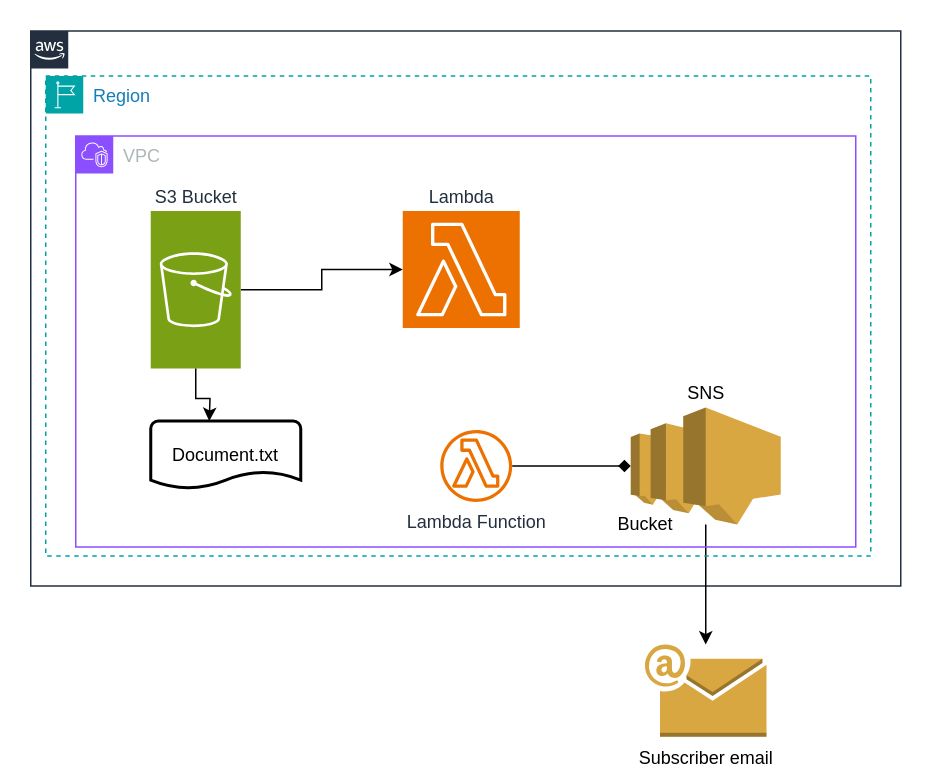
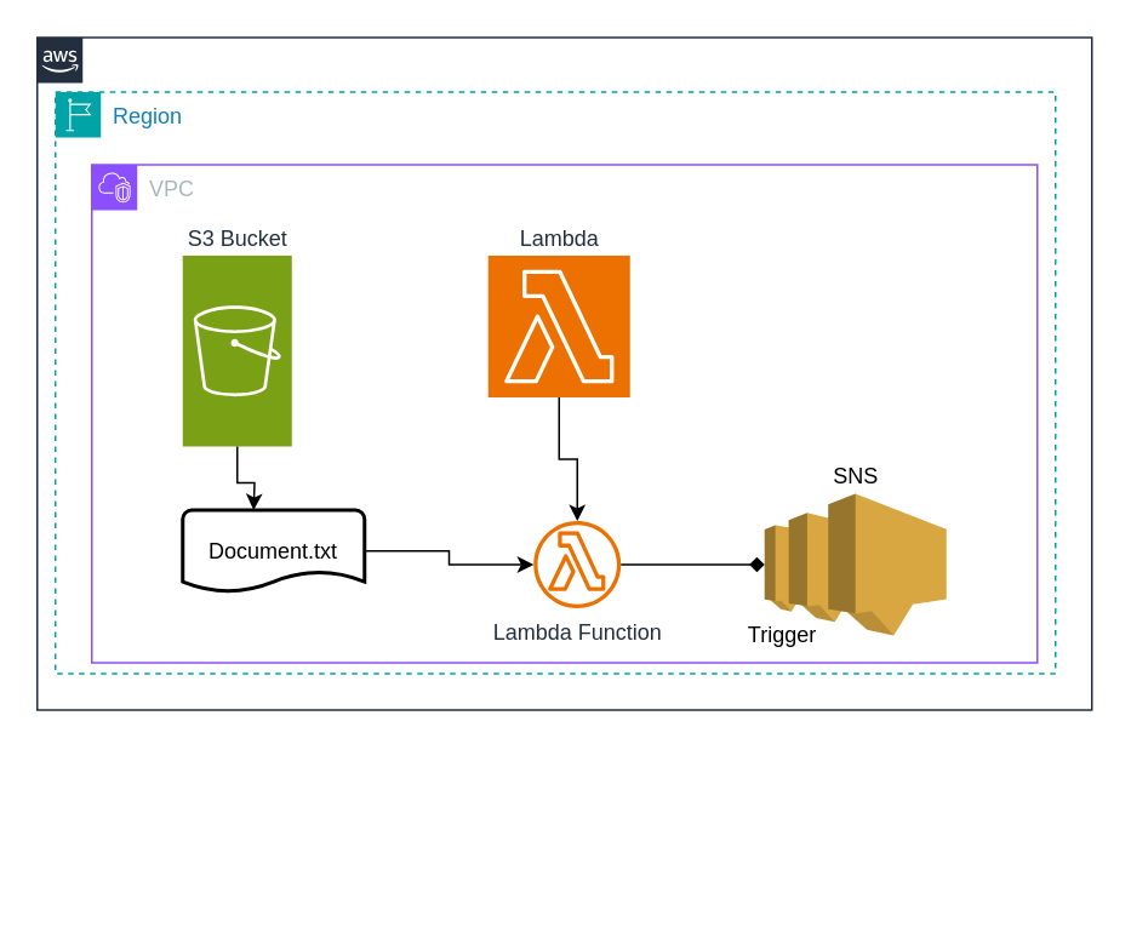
  <mxCell id="0" />
  <mxCell id="1" parent="0" />
  <mxCell id="2" value="" style="points=[[0,0],[0.25,0],[0.5,0],[0.75,0],[1,0],[1,0.25],[1,0.5],[1,0.75],[1,1],[0.75,1],[0.5,1],[0.25,1],[0,1],[0,0.75],[0,0.5],[0,0.25]];outlineConnect=0;gradientColor=none;html=1;whiteSpace=wrap;fontSize=12;fontStyle=0;container=1;pointerEvents=0;collapsible=0;recursiveResize=0;shape=mxgraph.aws4.group;grIcon=mxgraph.aws4.group_aws_cloud_alt;strokeColor=#232F3E;fillColor=none;verticalAlign=top;align=left;spacingLeft=30;fontColor=#232F3E;dashed=0;" vertex="1" parent="1"><mxGeometry x="20" y="20" width="580" height="370" as="geometry" /></mxCell>
- <mxCell id="3" value="Subscriber email" style="outlineConnect=0;dashed=0;verticalLabelPosition=bottom;verticalAlign=top;align=center;html=1;shape=mxgraph.aws3.email;fillColor=#D9A741;gradientColor=none;" vertex="1" parent="1"><mxGeometry x="429.5" y="429" width="81" height="61.5" as="geometry" /></mxCell>
- <mxCell id="4" value="" style="edgeStyle=orthogonalEdgeStyle;rounded=0;orthogonalLoop=1;jettySize=auto;html=1;" edge="1" parent="1" source="13" target="3"><mxGeometry relative="1" as="geometry" /></mxCell>
  <mxCell id="5" value="Region" style="points=[[0,0],[0.25,0],[0.5,0],[0.75,0],[1,0],[1,0.25],[1,0.5],[1,0.75],[1,1],[0.75,1],[0.5,1],[0.25,1],[0,1],[0,0.75],[0,0.5],[0,0.25]];outlineConnect=0;gradientColor=none;html=1;whiteSpace=wrap;fontSize=12;fontStyle=0;container=1;pointerEvents=0;collapsible=0;recursiveResize=0;shape=mxgraph.aws4.group;grIcon=mxgraph.aws4.group_region;strokeColor=#00A4A6;fillColor=none;verticalAlign=top;align=left;spacingLeft=30;fontColor=#147EBA;dashed=1;" vertex="1" parent="1"><mxGeometry x="30" y="50" width="550" height="320" as="geometry" /></mxCell>
  <mxCell id="6" value="VPC" style="points=[[0,0],[0.25,0],[0.5,0],[0.75,0],[1,0],[1,0.25],[1,0.5],[1,0.75],[1,1],[0.75,1],[0.5,1],[0.25,1],[0,1],[0,0.75],[0,0.5],[0,0.25]];outlineConnect=0;gradientColor=none;html=1;whiteSpace=wrap;fontSize=12;fontStyle=0;container=1;pointerEvents=0;collapsible=0;recursiveResize=0;shape=mxgraph.aws4.group;grIcon=mxgraph.aws4.group_vpc2;strokeColor=#8C4FFF;fillColor=none;verticalAlign=top;align=left;spacingLeft=30;fontColor=#AAB7B8;dashed=0;" vertex="1" parent="1"><mxGeometry x="50" y="90" width="520" height="274" as="geometry" /></mxCell>
- <mxCell id="7" value="" style="edgeStyle=orthogonalEdgeStyle;rounded=0;orthogonalLoop=1;jettySize=auto;html=1;" edge="1" parent="6" source="8" target="10"><mxGeometry relative="1" as="geometry" /></mxCell>
  <mxCell id="8" value="S3 Bucket" style="sketch=0;points=[[0,0,0],[0.25,0,0],[0.5,0,0],[0.75,0,0],[1,0,0],[0,1,0],[0.25,1,0],[0.5,1,0],[0.75,1,0],[1,1,0],[0,0.25,0],[0,0.5,0],[0,0.75,0],[1,0.25,0],[1,0.5,0],[1,0.75,0]];outlineConnect=0;fontColor=#232F3E;fillColor=#7AA116;strokeColor=#ffffff;dashed=0;verticalLabelPosition=top;verticalAlign=bottom;align=center;html=1;fontSize=12;fontStyle=0;aspect=fixed;shape=mxgraph.aws4.resourceIcon;resIcon=mxgraph.aws4.s3;labelPosition=center;" vertex="1" parent="6"><mxGeometry x="50" y="50" width="60" height="105" as="geometry" /></mxCell>
  <mxCell id="9" value="" style="edgeStyle=orthogonalEdgeStyle;rounded=0;orthogonalLoop=1;jettySize=auto;html=1;" edge="1" parent="6" source="8"><mxGeometry relative="1" as="geometry"><mxPoint x="89" y="190" as="targetPoint" /></mxGeometry></mxCell>
  <mxCell id="10" value="Lambda" style="sketch=0;points=[[0,0,0],[0.25,0,0],[0.5,0,0],[0.75,0,0],[1,0,0],[0,1,0],[0.25,1,0],[0.5,1,0],[0.75,1,0],[1,1,0],[0,0.25,0],[0,0.5,0],[0,0.75,0],[1,0.25,0],[1,0.5,0],[1,0.75,0]];outlineConnect=0;fontColor=#232F3E;fillColor=#ED7100;strokeColor=#ffffff;dashed=0;verticalLabelPosition=top;verticalAlign=bottom;align=center;html=1;fontSize=12;fontStyle=0;aspect=fixed;shape=mxgraph.aws4.resourceIcon;resIcon=mxgraph.aws4.lambda;labelPosition=center;" vertex="1" parent="6"><mxGeometry x="218" y="50" width="78" height="78" as="geometry" /></mxCell>
  <mxCell id="11" value="Lambda Function" style="sketch=0;outlineConnect=0;fontColor=#232F3E;gradientColor=none;fillColor=#ED7100;strokeColor=none;dashed=0;verticalLabelPosition=bottom;verticalAlign=top;align=center;html=1;fontSize=12;fontStyle=0;aspect=fixed;pointerEvents=1;shape=mxgraph.aws4.lambda_function;labelPosition=center;" vertex="1" parent="6"><mxGeometry x="243" y="196" width="48" height="48" as="geometry" /></mxCell>
+ <mxCell id="12" value="" style="edgeStyle=orthogonalEdgeStyle;rounded=0;orthogonalLoop=1;jettySize=auto;html=1;" edge="1" parent="6" source="10" target="11"><mxGeometry relative="1" as="geometry" /></mxCell>
  <mxCell id="13" value="SNS" style="outlineConnect=0;dashed=0;verticalLabelPosition=top;verticalAlign=bottom;align=center;html=1;shape=mxgraph.aws3.sns;fillColor=#D9A741;gradientColor=none;labelPosition=center;" vertex="1" parent="6"><mxGeometry x="370" y="181" width="100" height="78" as="geometry" /></mxCell>
  <mxCell id="14" value="" style="edgeStyle=orthogonalEdgeStyle;rounded=0;orthogonalLoop=1;jettySize=auto;html=1;endArrow=diamond;" edge="1" parent="6" source="11" target="13"><mxGeometry relative="1" as="geometry" /></mxCell>
+ <mxCell id="15" value="" style="edgeStyle=orthogonalEdgeStyle;rounded=0;orthogonalLoop=1;jettySize=auto;html=1;" edge="1" parent="6" source="16" target="11"><mxGeometry relative="1" as="geometry" /></mxCell>
  <mxCell id="16" value="Document.txt" style="strokeWidth=2;html=1;shape=mxgraph.flowchart.document2;whiteSpace=wrap;size=0.25;" vertex="1" parent="6"><mxGeometry x="50" y="190" width="100" height="45" as="geometry" /></mxCell>
- <mxCell id="17" value="Bucket" style="text;html=1;align=center;verticalAlign=middle;whiteSpace=wrap;rounded=0;" vertex="1" parent="6"><mxGeometry x="350" y="244" width="60" height="30" as="geometry" /></mxCell>
+ <mxCell id="17" value="Trigger" style="text;html=1;align=center;verticalAlign=middle;whiteSpace=wrap;rounded=0;" vertex="1" parent="6"><mxGeometry x="350" y="244" width="60" height="30" as="geometry" /></mxCell>
